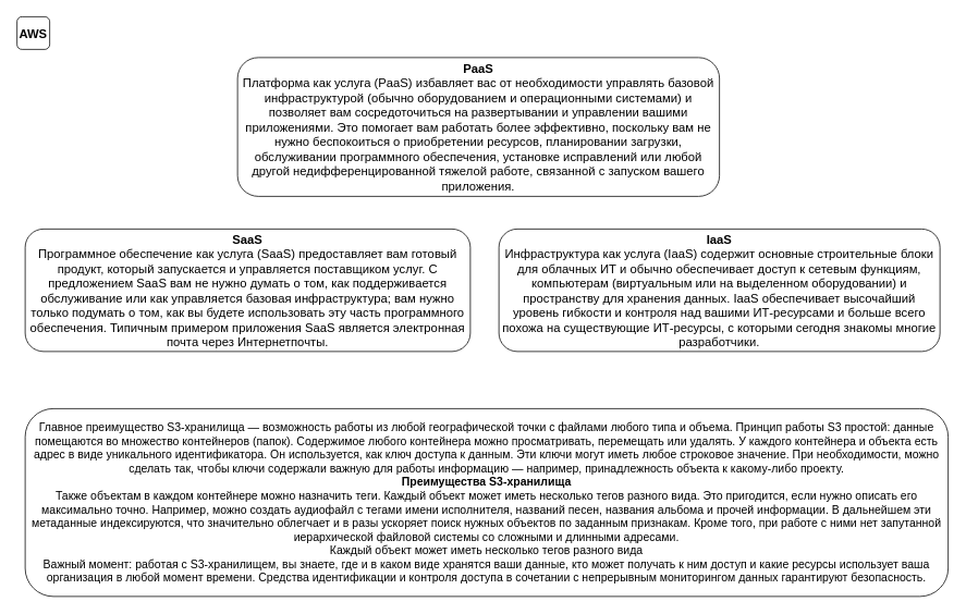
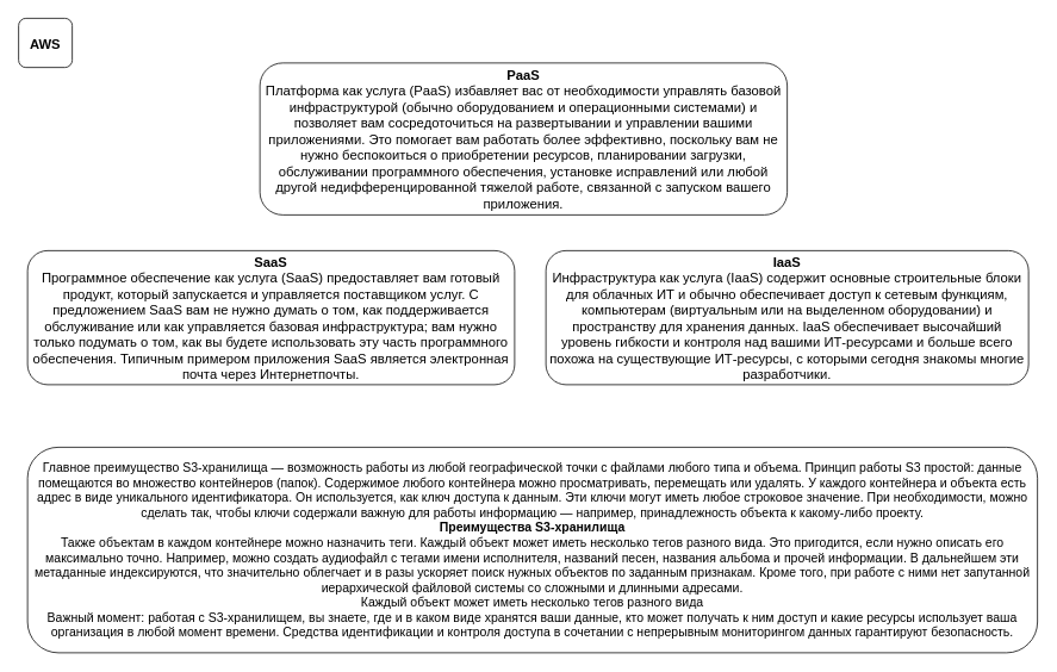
  <mxCell id="0" />
  <mxCell id="1" parent="0" />
  <mxCell id="2" value="&lt;div&gt;&lt;b&gt;IaaS&lt;/b&gt;&lt;/div&gt;&lt;div&gt;&lt;span style=&quot;&quot;&gt;&#09;&#09;&lt;/span&gt;Инфраструктура как услуга (IaaS) содержит основные строительные блоки для облачных ИТ и обычно обеспечивает доступ к сетевым функциям, компьютерам (виртуальным или на выделенном оборудовании) и пространству для хранения данных. IaaS обеспечивает высочайший уровень гибкости и контроля над вашими ИТ-ресурсами и больше всего похожа на существующие ИТ-ресурсы, с которыми сегодня знакомы многие разработчики.&lt;/div&gt;" style="rounded=1;whiteSpace=wrap;html=1;fontSize=15;" vertex="1" parent="1"><mxGeometry x="610" y="280" width="540" height="150" as="geometry" /></mxCell>
  <mxCell id="3" value="&lt;b&gt;PaaS&lt;br&gt;&lt;/b&gt;&#09;&#09;Платформа как услуга (PaaS) избавляет вас от необходимости управлять базовой инфраструктурой (обычно оборудованием и операционными системами) и позволяет вам сосредоточиться на развертывании и управлении вашими приложениями. Это помогает вам работать более эффективно, поскольку вам не нужно беспокоиться о приобретении ресурсов, планировании загрузки, обслуживании программного обеспечения, установке исправлений или любой другой недифференцированной тяжелой работе, связанной с запуском вашего приложения." style="rounded=1;whiteSpace=wrap;html=1;fontSize=15;" vertex="1" parent="1"><mxGeometry x="290" y="70" width="590" height="170" as="geometry" /></mxCell>
  <mxCell id="4" value="&lt;b&gt;SaaS&lt;br&gt;&lt;/b&gt;&#09;&#09;Программное обеспечение как услуга (SaaS) предоставляет вам готовый продукт, который запускается и управляется поставщиком услуг. С предложением SaaS вам не нужно думать о том, как поддерживается обслуживание или как управляется базовая инфраструктура; вам нужно только подумать о том, как вы будете использовать эту часть программного обеспечения. Типичным примером приложения SaaS является электронная почта через Интернетпочты." style="rounded=1;whiteSpace=wrap;html=1;fontSize=15;" vertex="1" parent="1"><mxGeometry x="30" y="280" width="545" height="150" as="geometry" /></mxCell>
- <mxCell id="5" value="AWS" style="rounded=1;whiteSpace=wrap;html=1;fontStyle=1;fontSize=15;" vertex="1" parent="1"><mxGeometry x="20" y="20" width="40" height="40" as="geometry" /></mxCell>
+ <mxCell id="5" value="AWS" style="rounded=1;whiteSpace=wrap;html=1;fontStyle=1;fontSize=15;" vertex="1" parent="1"><mxGeometry x="20" y="20" width="60" height="55" as="geometry" /></mxCell>
  <mxCell id="6" value="&lt;div style=&quot;font-size: 14px;&quot;&gt;&lt;span style=&quot;background-color: initial; font-size: 14px;&quot;&gt;Главное преимущество S3-хранилища — возможность работы из любой географической точки с файлами любого типа и объема. Принцип работы S3 простой: данные помещаются во множество контейнеров (папок). Содержимое любого контейнера можно просматривать, перемещать или удалять. У каждого контейнера и объекта есть адрес в виде уникального идентификатора. Он используется, как ключ доступа к данным. Эти ключи могут иметь любое строковое значение. При необходимости, можно сделать так, чтобы ключи содержали важную для работы информацию — например, принадлежность объекта к какому-либо проекту.&lt;/span&gt;&lt;/div&gt;&lt;div style=&quot;font-size: 14px;&quot;&gt;&lt;span style=&quot;background-color: initial; font-size: 14px;&quot;&gt;&lt;b style=&quot;font-size: 14px;&quot;&gt;Преимущества S3-хранилища&lt;/b&gt;&lt;/span&gt;&lt;/div&gt;&lt;div style=&quot;font-size: 14px;&quot;&gt;&lt;span style=&quot;background-color: initial; font-size: 14px;&quot;&gt;Также объектам в каждом контейнере можно назначить теги. Каждый объект может иметь несколько тегов разного вида. Это пригодится, если нужно описать его максимально точно. Например, можно создать аудиофайл с тегами имени исполнителя, названий песен, названия альбома и прочей информации. В дальнейшем эти метаданные индексируются, что значительно облегчает и в разы ускоряет поиск нужных объектов по заданным признакам. Кроме того, при работе с ними нет запутанной иерархической файловой системы со сложными и длинными адресами.&lt;/span&gt;&lt;/div&gt;&lt;div style=&quot;font-size: 14px;&quot;&gt;&lt;span style=&quot;background-color: initial; font-size: 14px;&quot;&gt;Каждый объект может иметь несколько тегов разного вида&lt;/span&gt;&lt;/div&gt;&lt;div style=&quot;font-size: 14px;&quot;&gt;&lt;span style=&quot;background-color: initial; font-size: 14px;&quot;&gt;Важный момент: работая с S3-хранилищем, вы знаете, где и в каком виде хранятся ваши данные, кто может получать к ним доступ и какие ресурсы использует ваша организация в любой момент времени. Средства идентификации и контроля доступа в сочетании с непрерывным мониторингом данных гарантируют безопасность.&lt;/span&gt;&lt;/div&gt;" style="rounded=1;whiteSpace=wrap;html=1;align=center;fontSize=14;" vertex="1" parent="1"><mxGeometry x="30" y="500" width="1130" height="230" as="geometry" /></mxCell>
